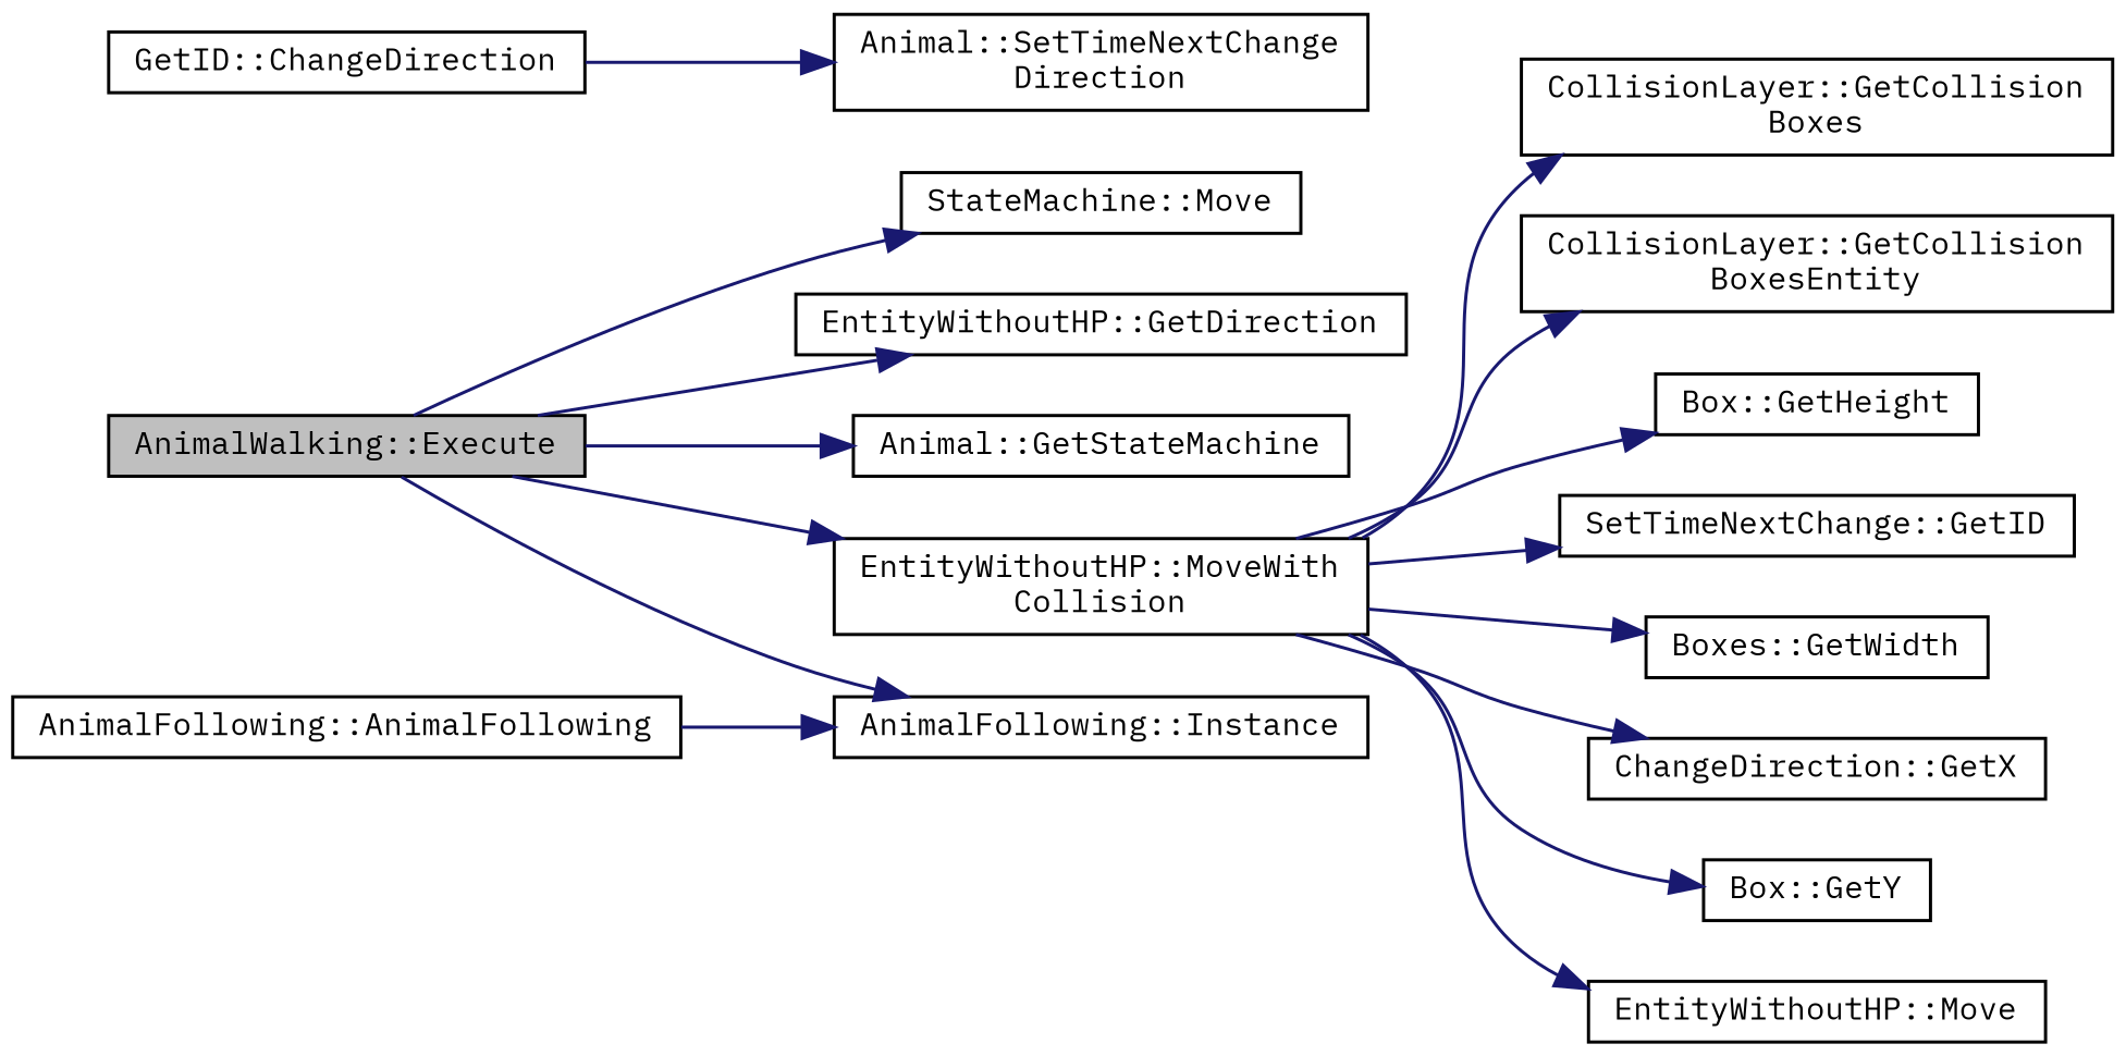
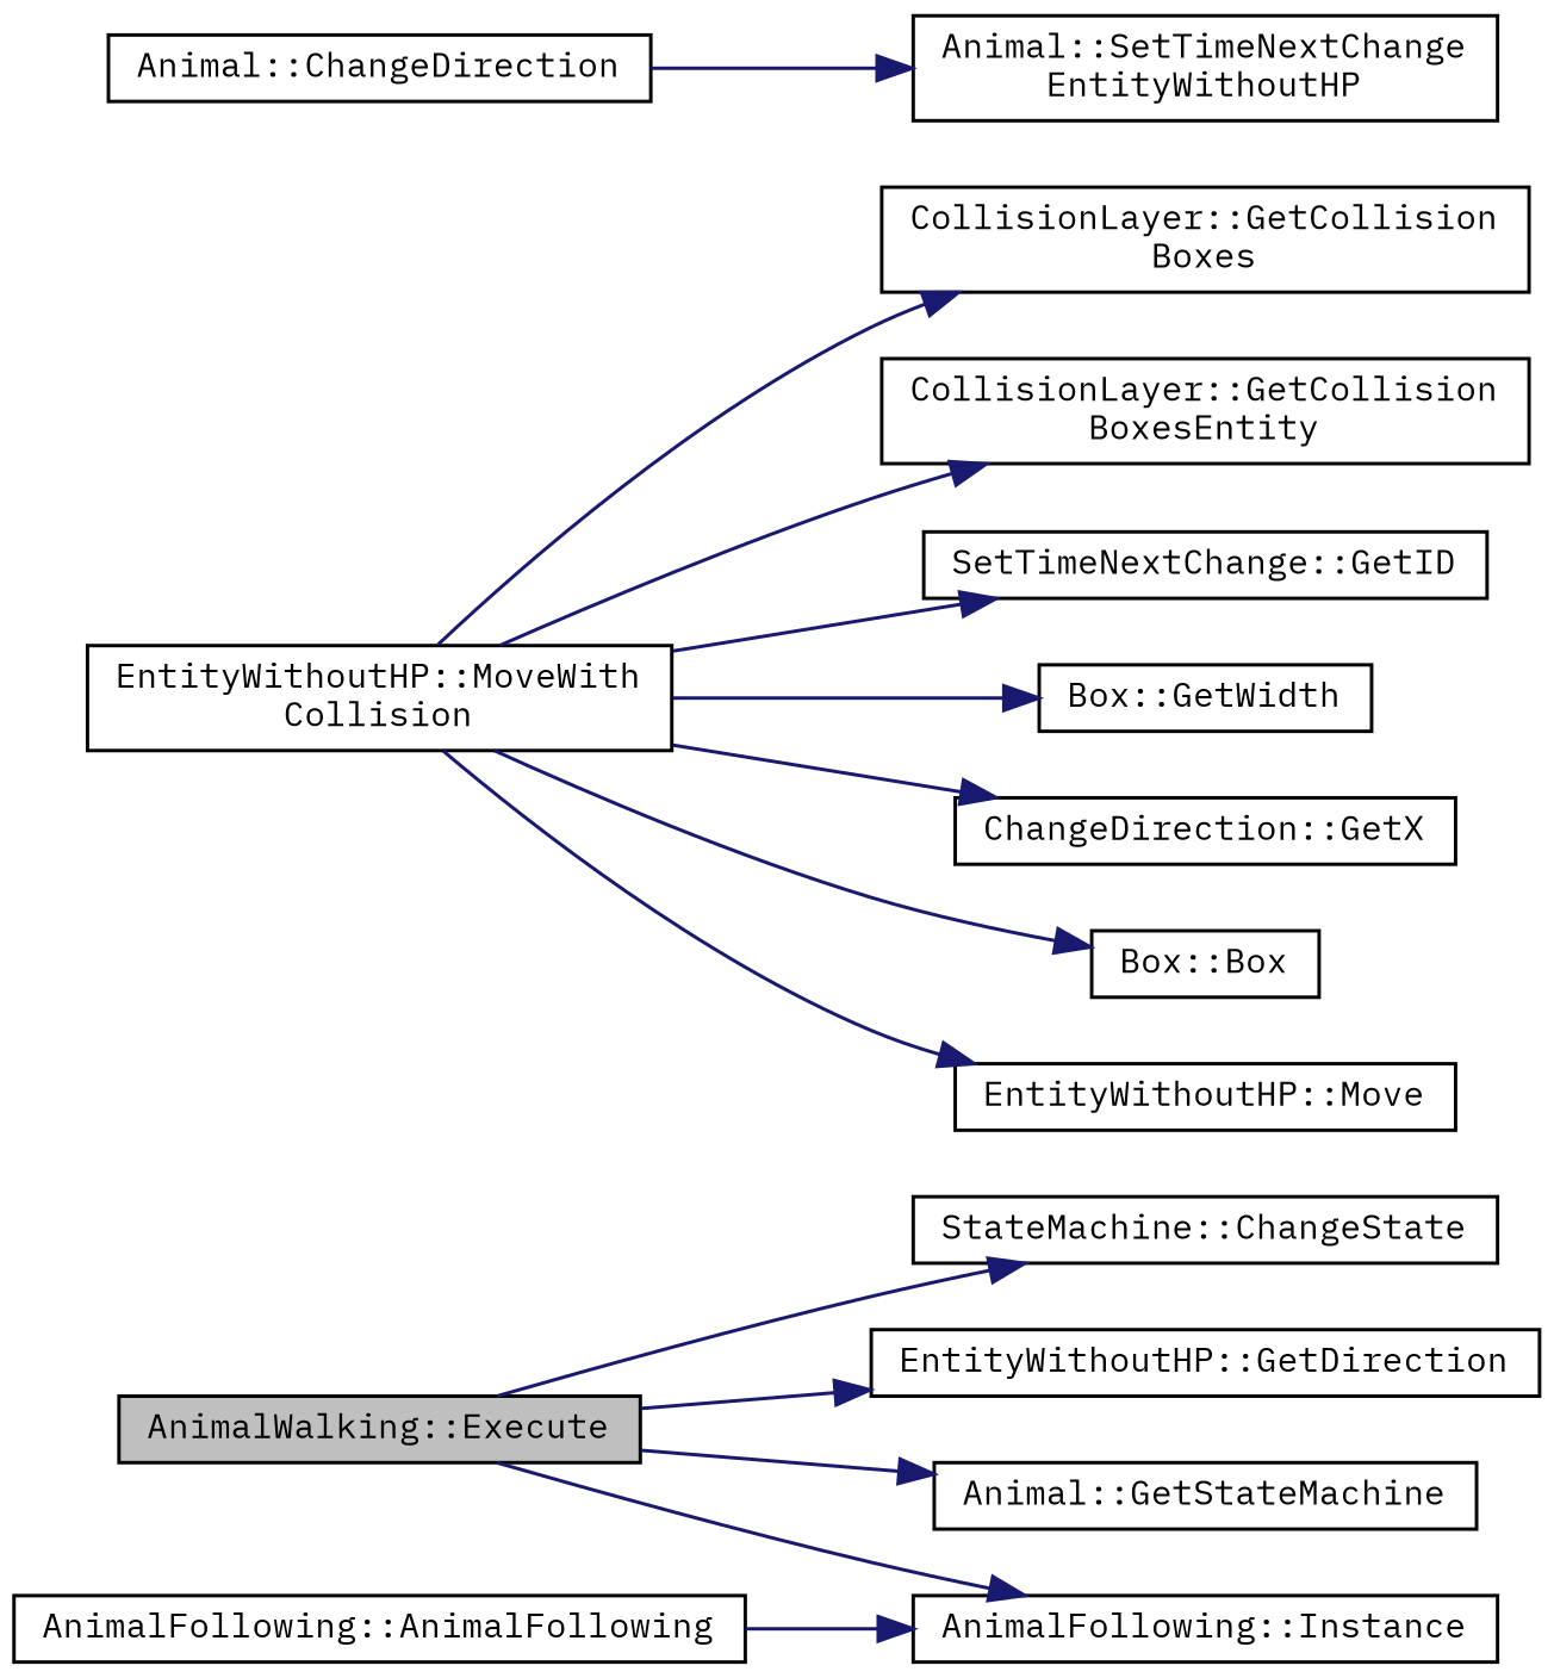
  digraph {
    fontname="IBM Plex Mono"
    rankdir=LR
    node [color=black fontname="IBM Plex Mono" fontsize=10 shape=record]
    edge [color=midnightblue fontname="IBM Plex Mono" fontsize=10 labelfontname=Helvetica labelfontsize=10 style=solid]
    n1 [fillcolor=grey75 fontcolor=black height=0.2 label="AnimalWalking::Execute" style=filled width=0.4]
-   n2 [height=0.2 label="StateMachine::Move" width=0.4]
+   n2 [height=0.2 label="StateMachine::ChangeState" width=0.4]
    n3 [height=0.2 label="EntityWithoutHP::GetDirection" width=0.4]
    n4 [height=0.2 label="Animal::GetStateMachine" width=0.4]
    n5 [height=0.2 label="AnimalFollowing::Instance" width=0.4]
    n6 [height=0.2 label="EntityWithoutHP::MoveWith\lCollision" width=0.4]
-   n7 [height=0.2 label="GetID::ChangeDirection" width=0.4]
-   n8 [height=0.2 label="Animal::SetTimeNextChange\lDirection" width=0.4]
+   n7 [height=0.2 label="Animal::ChangeDirection" width=0.4]
+   n8 [height=0.2 label="Animal::SetTimeNextChange\lEntityWithoutHP" width=0.4]
    n9 [height=0.2 label="CollisionLayer::GetCollision\lBoxes" width=0.4]
    n10 [height=0.2 label="CollisionLayer::GetCollision\lBoxesEntity" width=0.4]
-   n11 [height=0.2 label="Box::GetHeight" width=0.4]
    n12 [height=0.2 label="SetTimeNextChange::GetID" width=0.4]
-   n13 [height=0.2 label="Boxes::GetWidth" width=0.4]
+   n13 [height=0.2 label="Box::GetWidth" width=0.4]
    n14 [height=0.2 label="ChangeDirection::GetX" width=0.4]
-   n15 [height=0.2 label="Box::GetY" width=0.4]
+   n15 [height=0.2 label="Box::Box" width=0.4]
    n16 [height=0.2 label="EntityWithoutHP::Move" width=0.4]
    n17 [height=0.2 label="AnimalFollowing::AnimalFollowing" width=0.4]
    n1 -> n2
    n1 -> n3
    n1 -> n4
    n1 -> n5
-   n1 -> n6
    n6 -> n9
    n6 -> n10
-   n6 -> n11
    n6 -> n12
    n6 -> n13
    n6 -> n14
    n6 -> n15
    n6 -> n16
    n7 -> n8
    n17 -> n5
  }
